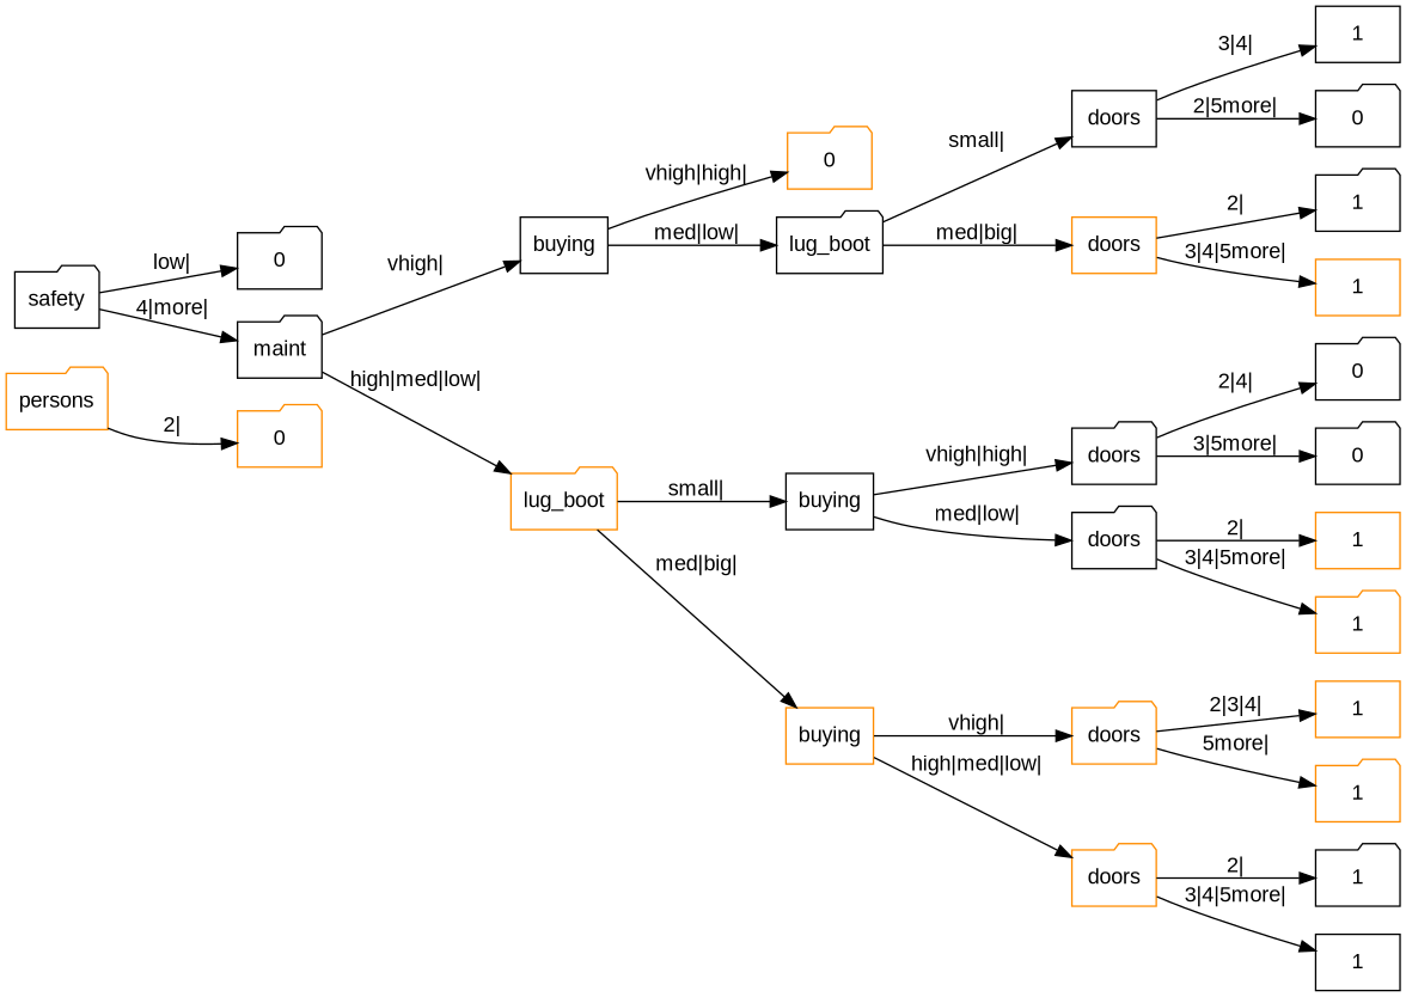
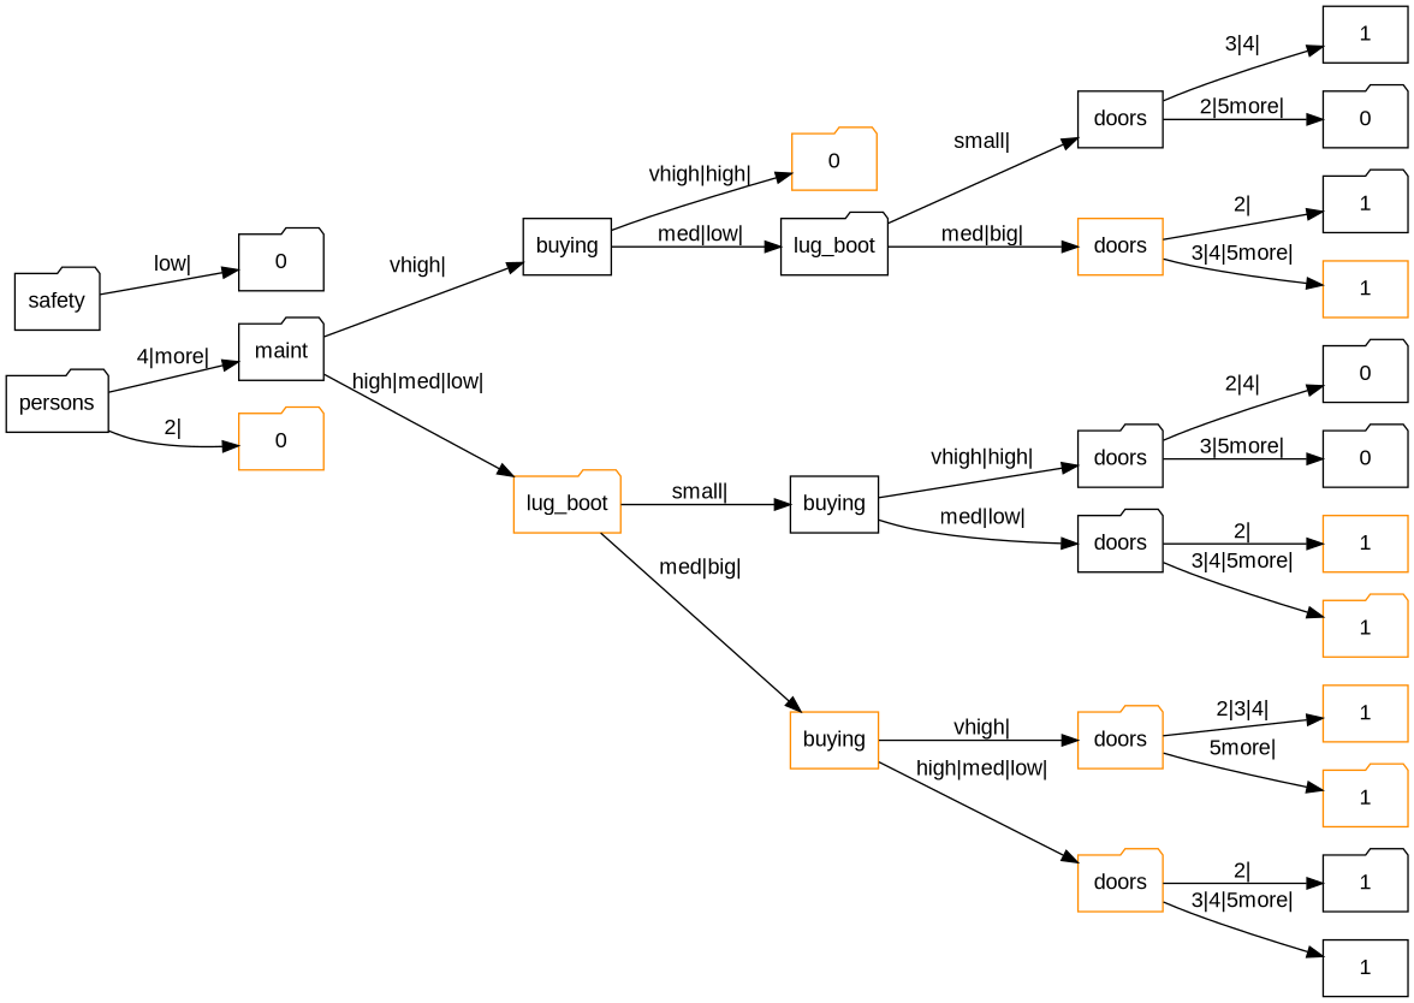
  digraph {
    fontname="Liberation Sans"
    rankdir=LR
    node [color=black fontname="Liberation Sans" shape=folder]
    edge [fontname="Liberation Sans"]
    n1 [label=safety]
    n2 [label=0]
-   n3 [color=darkorange label=persons]
+   n3 [label=persons]
    n4 [color=darkorange label=0]
    n5 [label=maint]
    n6 [label=buying shape=box]
    n7 [color=darkorange label=lug_boot]
    n8 [color=darkorange label=0]
    n9 [label=lug_boot]
    n10 [label=buying shape=box]
    n11 [color=darkorange label=buying shape=box]
    n12 [label=doors shape=box]
    n13 [color=darkorange label=doors shape=box]
    n14 [label=1 shape=box]
    n15 [label=0]
    n16 [label=1]
    n17 [color=darkorange label=1 shape=box]
    n18 [label=doors]
    n19 [label=doors]
    n20 [color=darkorange label=doors]
    n21 [color=darkorange label=doors]
    n22 [label=0]
    n23 [label=0]
    n24 [color=darkorange label=1 shape=box]
    n25 [color=darkorange label=1]
    n26 [color=darkorange label=1 shape=box]
    n27 [color=darkorange label=1]
    n28 [label=1]
    n29 [label=1 shape=box]
    n1 -> n2 [label="low|"]
    n3 -> n4 [label="2|"]
-   n1 -> n5 [label="4|more|"]
+   n3 -> n5 [label="4|more|"]
    n5 -> n6 [label="vhigh|"]
    n5 -> n7 [label="high|med|low|"]
    n6 -> n8 [label="vhigh|high|"]
    n6 -> n9 [label="med|low|"]
    n7 -> n10 [label="small|"]
    n7 -> n11 [label="med|big|"]
    n9 -> n12 [label="small|"]
    n9 -> n13 [label="med|big|"]
    n10 -> n18 [label="vhigh|high|"]
    n10 -> n19 [label="med|low|"]
    n11 -> n20 [label="vhigh|"]
    n11 -> n21 [label="high|med|low|"]
    n12 -> n14 [label="3|4|"]
    n12 -> n15 [label="2|5more|"]
    n13 -> n16 [label="2|"]
    n13 -> n17 [label="3|4|5more|"]
    n18 -> n22 [label="2|4|"]
    n18 -> n23 [label="3|5more|"]
    n19 -> n24 [label="2|"]
    n19 -> n25 [label="3|4|5more|"]
    n20 -> n26 [label="2|3|4|"]
    n20 -> n27 [label="5more|"]
    n21 -> n28 [label="2|"]
    n21 -> n29 [label="3|4|5more|"]
  }
